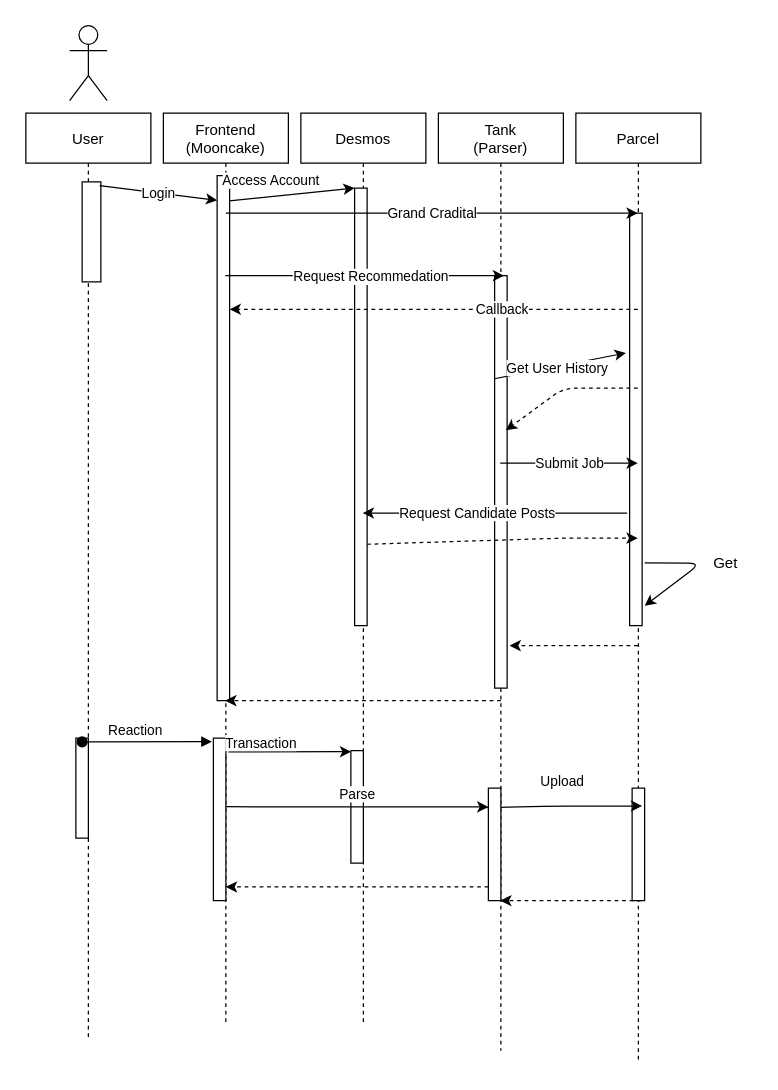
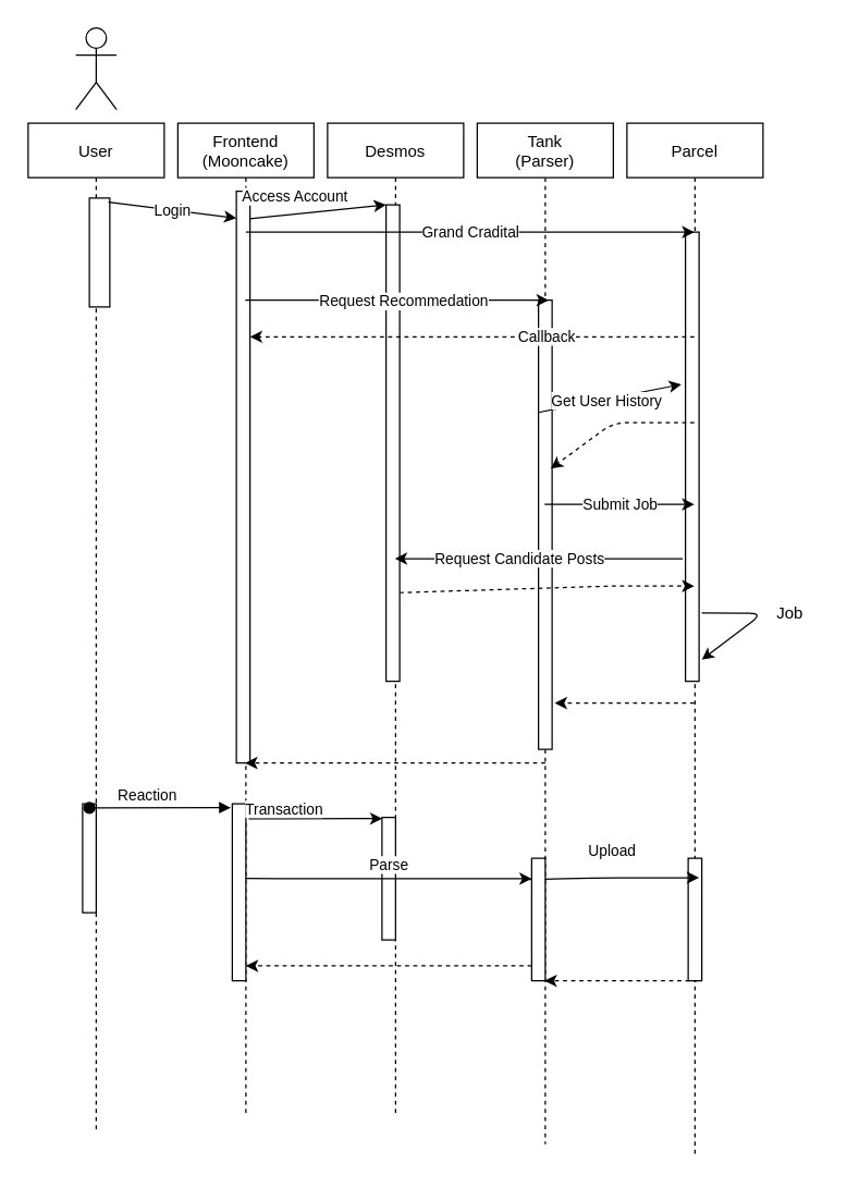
  <mxCell id="0" />
  <mxCell id="1" parent="0" />
  <mxCell id="2" value="Frontend&#10;(Mooncake)" style="shape=umlLifeline;perimeter=lifelinePerimeter;container=1;collapsible=0;recursiveResize=0;rounded=0;shadow=0;strokeWidth=1;" parent="1" vertex="1"><mxGeometry x="130" y="90" width="100" height="730" as="geometry" /></mxCell>
  <mxCell id="3" value="" style="points=[];perimeter=orthogonalPerimeter;rounded=0;shadow=0;strokeWidth=1;" parent="2" vertex="1"><mxGeometry x="40" y="500" width="10" height="130" as="geometry" /></mxCell>
  <mxCell id="4" value="" style="rounded=0;whiteSpace=wrap;html=1;" parent="2" vertex="1"><mxGeometry x="43" y="50" width="10" height="420" as="geometry" /></mxCell>
  <mxCell id="5" value="Parcel" style="shape=umlLifeline;perimeter=lifelinePerimeter;container=1;collapsible=0;recursiveResize=0;rounded=0;shadow=0;strokeWidth=1;" parent="1" vertex="1"><mxGeometry x="460" y="90" width="100" height="760" as="geometry" /></mxCell>
  <mxCell id="6" value="" style="points=[];perimeter=orthogonalPerimeter;rounded=0;shadow=0;strokeWidth=1;" parent="5" vertex="1"><mxGeometry x="45" y="540" width="10" height="90" as="geometry" /></mxCell>
  <mxCell id="7" value="" style="rounded=0;whiteSpace=wrap;html=1;" parent="5" vertex="1"><mxGeometry x="43" y="80" width="10" height="330" as="geometry" /></mxCell>
  <mxCell id="8" value="" style="endArrow=classic;html=1;entryX=1.2;entryY=0.952;entryDx=0;entryDy=0;exitX=1.2;exitY=0.848;exitDx=0;exitDy=0;exitPerimeter=0;entryPerimeter=0;" edge="1" parent="5" source="7" target="7"><mxGeometry width="50" height="50" relative="1" as="geometry"><mxPoint x="50" y="300" as="sourcePoint" /><mxPoint x="150" y="340" as="targetPoint" /><Array as="points"><mxPoint x="100" y="360" /></Array></mxGeometry></mxCell>
  <mxCell id="9" value="" style="endArrow=classic;html=1;exitX=0.99;exitY=0.026;exitDx=0;exitDy=0;exitPerimeter=0;" parent="5" edge="1"><mxGeometry width="50" height="50" relative="1" as="geometry"><mxPoint x="-71.6" y="555.67" as="sourcePoint" /><mxPoint x="53" y="554.33" as="targetPoint" /><Array as="points"><mxPoint x="-16.5" y="554.33" /><mxPoint x="3.5" y="554.33" /></Array></mxGeometry></mxCell>
  <mxCell id="10" value="Upload" style="edgeLabel;html=1;align=center;verticalAlign=middle;resizable=0;points=[];" parent="9" vertex="1" connectable="0"><mxGeometry x="0.026" y="1" relative="1" as="geometry"><mxPoint x="-3.86" y="-19" as="offset" /></mxGeometry></mxCell>
  <mxCell id="11" value="" style="endArrow=classic;html=1;entryX=0.024;entryY=0.009;entryDx=0;entryDy=0;entryPerimeter=0;" parent="1" target="19" edge="1"><mxGeometry width="50" height="50" relative="1" as="geometry"><mxPoint x="182" y="601" as="sourcePoint" /><mxPoint x="485" y="600" as="targetPoint" /></mxGeometry></mxCell>
  <mxCell id="12" value="Transaction" style="edgeLabel;html=1;align=center;verticalAlign=middle;resizable=0;points=[];" parent="11" vertex="1" connectable="0"><mxGeometry x="-0.475" relative="1" as="geometry"><mxPoint y="-7.74" as="offset" /></mxGeometry></mxCell>
  <mxCell id="13" value="User&lt;br&gt;" style="shape=umlActor;verticalLabelPosition=bottom;verticalAlign=top;html=1;outlineConnect=0;" parent="1" vertex="1"><mxGeometry x="55" y="20" width="30" height="60" as="geometry" /></mxCell>
  <mxCell id="14" value="User" style="shape=umlLifeline;perimeter=lifelinePerimeter;container=1;collapsible=0;recursiveResize=0;rounded=0;shadow=0;strokeWidth=1;" parent="1" vertex="1"><mxGeometry x="20" y="90" width="100" height="740" as="geometry" /></mxCell>
  <mxCell id="15" value="" style="points=[];perimeter=orthogonalPerimeter;rounded=0;shadow=0;strokeWidth=1;" parent="14" vertex="1"><mxGeometry x="40" y="500" width="10" height="80" as="geometry" /></mxCell>
  <mxCell id="16" value="" style="points=[];perimeter=orthogonalPerimeter;rounded=0;shadow=0;strokeWidth=1;" vertex="1" parent="14"><mxGeometry x="45" y="55" width="15" height="80" as="geometry" /></mxCell>
  <mxCell id="17" value="Reaction" style="verticalAlign=bottom;startArrow=oval;endArrow=block;startSize=8;shadow=0;strokeWidth=1;entryX=-0.114;entryY=0.022;entryDx=0;entryDy=0;entryPerimeter=0;" parent="1" target="3" edge="1"><mxGeometry x="-0.167" relative="1" as="geometry"><mxPoint x="65" y="593" as="sourcePoint" /><mxPoint as="offset" /></mxGeometry></mxCell>
  <mxCell id="18" value="Desmos" style="shape=umlLifeline;perimeter=lifelinePerimeter;container=1;collapsible=0;recursiveResize=0;rounded=0;shadow=0;strokeWidth=1;" parent="1" vertex="1"><mxGeometry x="240" y="90" width="100" height="730" as="geometry" /></mxCell>
  <mxCell id="19" value="" style="points=[];perimeter=orthogonalPerimeter;rounded=0;shadow=0;strokeWidth=1;" parent="18" vertex="1"><mxGeometry x="40" y="510" width="10" height="90" as="geometry" /></mxCell>
  <mxCell id="20" value="" style="rounded=0;whiteSpace=wrap;html=1;" parent="18" vertex="1"><mxGeometry x="43" y="60" width="10" height="350" as="geometry" /></mxCell>
  <mxCell id="21" value="" style="endArrow=classic;html=1;exitX=0.99;exitY=0.422;exitDx=0;exitDy=0;exitPerimeter=0;" parent="1" source="3" target="28" edge="1"><mxGeometry width="50" height="50" relative="1" as="geometry"><mxPoint x="185" y="660" as="sourcePoint" /><mxPoint x="354.5" y="644.86" as="targetPoint" /><Array as="points"><mxPoint x="230" y="645" /></Array></mxGeometry></mxCell>
  <mxCell id="22" value="Parse" style="edgeLabel;html=1;align=center;verticalAlign=middle;resizable=0;points=[];" parent="21" vertex="1" connectable="0"><mxGeometry x="0.145" relative="1" as="geometry"><mxPoint x="-14.9" y="-10.18" as="offset" /></mxGeometry></mxCell>
  <mxCell id="23" value="" style="endArrow=classic;html=1;dashed=1;exitX=0;exitY=0.878;exitDx=0;exitDy=0;exitPerimeter=0;" parent="1" target="3" edge="1" source="28"><mxGeometry width="50" height="50" relative="1" as="geometry"><mxPoint x="351" y="708" as="sourcePoint" /><mxPoint x="375" y="660" as="targetPoint" /></mxGeometry></mxCell>
  <mxCell id="24" value="" style="endArrow=classic;html=1;exitX=0.99;exitY=0.048;exitDx=0;exitDy=0;exitPerimeter=0;entryX=0;entryY=0;entryDx=0;entryDy=0;" parent="1" source="4" target="20" edge="1"><mxGeometry width="50" height="50" relative="1" as="geometry"><mxPoint x="188" y="160" as="sourcePoint" /><mxPoint x="618" y="160" as="targetPoint" /></mxGeometry></mxCell>
  <mxCell id="25" value="Access Account" style="edgeLabel;html=1;align=center;verticalAlign=middle;resizable=0;points=[];" parent="24" vertex="1" connectable="0"><mxGeometry x="0.225" y="-1" relative="1" as="geometry"><mxPoint x="-29.66" y="-10.94" as="offset" /></mxGeometry></mxCell>
  <mxCell id="26" value="Login" style="endArrow=classic;html=1;exitX=0.933;exitY=0.038;exitDx=0;exitDy=0;exitPerimeter=0;entryX=0;entryY=0.047;entryDx=0;entryDy=0;entryPerimeter=0;" edge="1" parent="1" source="16" target="4"><mxGeometry width="50" height="50" relative="1" as="geometry"><mxPoint x="200" y="370" as="sourcePoint" /><mxPoint x="250" y="320" as="targetPoint" /></mxGeometry></mxCell>
  <mxCell id="27" value="Tank&#10;(Parser)" style="shape=umlLifeline;perimeter=lifelinePerimeter;container=1;collapsible=0;recursiveResize=0;rounded=0;shadow=0;strokeWidth=1;" vertex="1" parent="1"><mxGeometry x="350" y="90" width="100" height="750" as="geometry" /></mxCell>
  <mxCell id="28" value="" style="points=[];perimeter=orthogonalPerimeter;rounded=0;shadow=0;strokeWidth=1;" vertex="1" parent="27"><mxGeometry x="40" y="540" width="10" height="90" as="geometry" /></mxCell>
  <mxCell id="29" value="" style="rounded=0;whiteSpace=wrap;html=1;" vertex="1" parent="27"><mxGeometry x="45" y="130" width="10" height="330" as="geometry" /></mxCell>
  <mxCell id="30" value="Grand Cradital" style="endArrow=classic;html=1;" edge="1" parent="1" target="5"><mxGeometry width="50" height="50" relative="1" as="geometry"><mxPoint x="180" y="170" as="sourcePoint" /><mxPoint x="400" y="170" as="targetPoint" /></mxGeometry></mxCell>
  <mxCell id="31" value="" style="endArrow=classic;html=1;entryX=0.53;entryY=0.215;entryDx=0;entryDy=0;entryPerimeter=0;dashed=1;" edge="1" parent="1" source="5" target="2"><mxGeometry width="50" height="50" relative="1" as="geometry"><mxPoint x="300" y="350" as="sourcePoint" /><mxPoint x="350" y="300" as="targetPoint" /></mxGeometry></mxCell>
  <mxCell id="32" value="Callback" style="edgeLabel;html=1;align=center;verticalAlign=middle;resizable=0;points=[];" vertex="1" connectable="0" parent="31"><mxGeometry x="-0.33" relative="1" as="geometry"><mxPoint as="offset" /></mxGeometry></mxCell>
  <mxCell id="33" value="" style="endArrow=classic;html=1;entryX=0.75;entryY=0;entryDx=0;entryDy=0;" edge="1" parent="1" source="2" target="29"><mxGeometry width="50" height="50" relative="1" as="geometry"><mxPoint x="220" y="280" as="sourcePoint" /><mxPoint x="270" y="230" as="targetPoint" /></mxGeometry></mxCell>
  <mxCell id="34" value="Request Recommedation" style="edgeLabel;html=1;align=center;verticalAlign=middle;resizable=0;points=[];" vertex="1" connectable="0" parent="33"><mxGeometry x="0.448" y="-1" relative="1" as="geometry"><mxPoint x="-45.5" y="-1" as="offset" /></mxGeometry></mxCell>
  <mxCell id="35" value="" style="endArrow=classic;html=1;exitX=0;exitY=0.25;exitDx=0;exitDy=0;entryX=-0.3;entryY=0.339;entryDx=0;entryDy=0;entryPerimeter=0;" edge="1" parent="1" source="29" target="7"><mxGeometry width="50" height="50" relative="1" as="geometry"><mxPoint x="310" y="350" as="sourcePoint" /><mxPoint x="510" y="230" as="targetPoint" /><Array as="points" /></mxGeometry></mxCell>
  <mxCell id="36" value="Get User History" style="edgeLabel;html=1;align=center;verticalAlign=middle;resizable=0;points=[];" vertex="1" connectable="0" parent="35"><mxGeometry x="0.165" y="-1" relative="1" as="geometry"><mxPoint x="-11.98" y="1.91" as="offset" /></mxGeometry></mxCell>
  <mxCell id="37" value="" style="endArrow=classic;html=1;entryX=0.9;entryY=0.375;entryDx=0;entryDy=0;dashed=1;entryPerimeter=0;" edge="1" parent="1" source="5" target="29"><mxGeometry width="50" height="50" relative="1" as="geometry"><mxPoint x="310" y="350" as="sourcePoint" /><mxPoint x="360" y="300" as="targetPoint" /><Array as="points"><mxPoint x="450" y="310" /></Array></mxGeometry></mxCell>
  <mxCell id="38" value="Submit Job" style="endArrow=classic;html=1;" edge="1" parent="1" source="27" target="5"><mxGeometry width="50" height="50" relative="1" as="geometry"><mxPoint x="310" y="350" as="sourcePoint" /><mxPoint x="360" y="300" as="targetPoint" /><Array as="points"><mxPoint x="460" y="370" /></Array></mxGeometry></mxCell>
- <mxCell id="39" value="Get" style="text;html=1;strokeColor=none;fillColor=none;align=center;verticalAlign=middle;whiteSpace=wrap;rounded=0;" vertex="1" parent="1"><mxGeometry x="560" y="440" width="40" height="20" as="geometry" /></mxCell>
+ <mxCell id="39" value="Job" style="text;html=1;strokeColor=none;fillColor=none;align=center;verticalAlign=middle;whiteSpace=wrap;rounded=0;" vertex="1" parent="1"><mxGeometry x="560" y="440" width="40" height="20" as="geometry" /></mxCell>
  <mxCell id="40" value="" style="endArrow=classic;html=1;exitX=-0.2;exitY=0.727;exitDx=0;exitDy=0;exitPerimeter=0;" edge="1" parent="1" source="7" target="18"><mxGeometry width="50" height="50" relative="1" as="geometry"><mxPoint x="330" y="400" as="sourcePoint" /><mxPoint x="380" y="350" as="targetPoint" /></mxGeometry></mxCell>
  <mxCell id="41" value="Request Candidate Posts" style="edgeLabel;html=1;align=center;verticalAlign=middle;resizable=0;points=[];" vertex="1" connectable="0" parent="40"><mxGeometry x="0.608" y="-2" relative="1" as="geometry"><mxPoint x="49" y="2.09" as="offset" /></mxGeometry></mxCell>
  <mxCell id="42" value="" style="endArrow=classic;html=1;dashed=1;exitX=1;exitY=0.814;exitDx=0;exitDy=0;exitPerimeter=0;" edge="1" parent="1" source="20" target="5"><mxGeometry width="50" height="50" relative="1" as="geometry"><mxPoint x="290" y="470" as="sourcePoint" /><mxPoint x="340" y="420" as="targetPoint" /><Array as="points"><mxPoint x="450" y="430" /></Array></mxGeometry></mxCell>
  <mxCell id="43" value="" style="endArrow=classic;html=1;dashed=1;entryX=1.2;entryY=0.897;entryDx=0;entryDy=0;entryPerimeter=0;" edge="1" parent="1" source="5" target="29"><mxGeometry width="50" height="50" relative="1" as="geometry"><mxPoint x="340" y="510" as="sourcePoint" /><mxPoint x="390" y="460" as="targetPoint" /></mxGeometry></mxCell>
  <mxCell id="44" value="" style="endArrow=classic;html=1;dashed=1;" edge="1" parent="1" target="2"><mxGeometry width="50" height="50" relative="1" as="geometry"><mxPoint x="400" y="560" as="sourcePoint" /><mxPoint x="390" y="460" as="targetPoint" /></mxGeometry></mxCell>
  <mxCell id="45" value="" style="endArrow=classic;html=1;dashed=1;exitX=0.52;exitY=0.829;exitDx=0;exitDy=0;exitPerimeter=0;" edge="1" parent="1" source="5" target="27"><mxGeometry width="50" height="50" relative="1" as="geometry"><mxPoint x="450" y="720" as="sourcePoint" /><mxPoint x="500" y="670" as="targetPoint" /></mxGeometry></mxCell>
